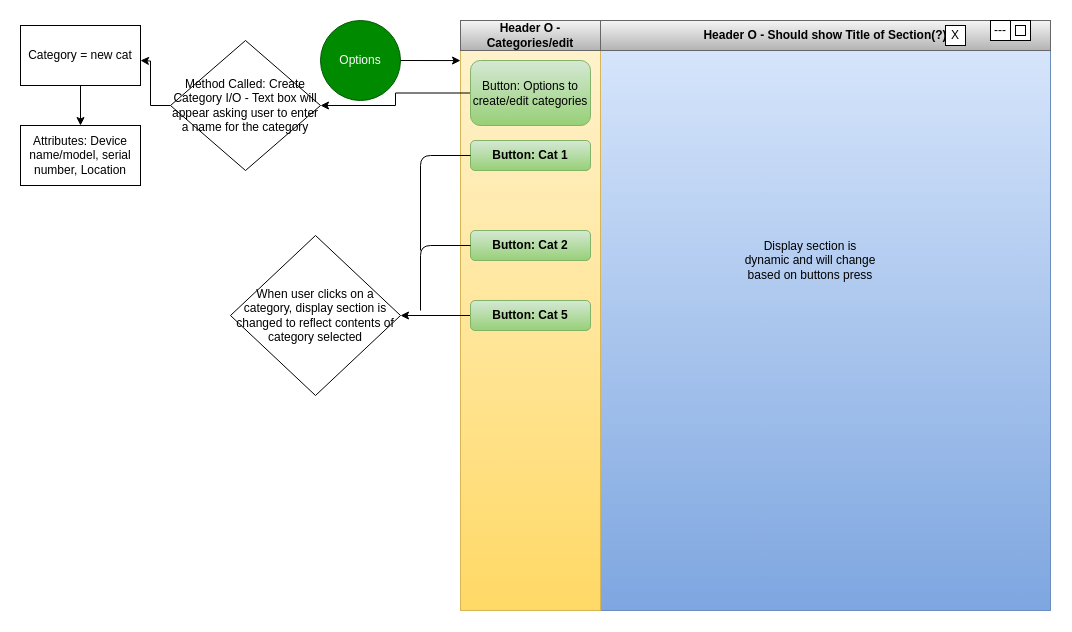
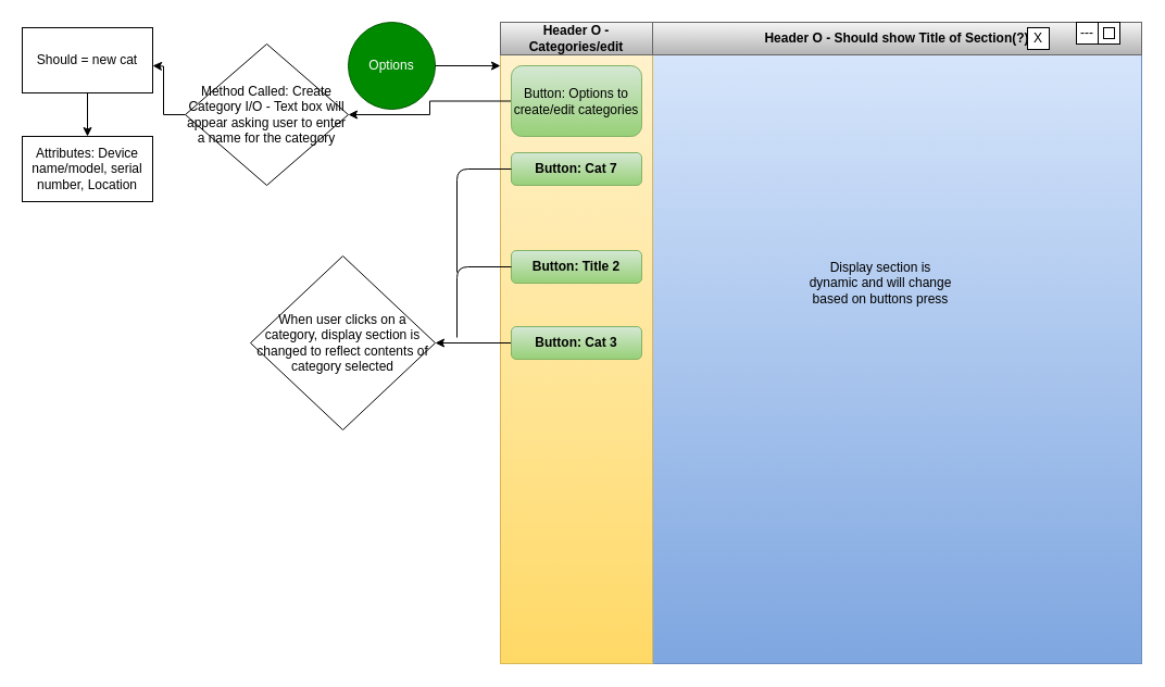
  <mxCell id="0" />
  <mxCell id="1" parent="0" />
  <mxCell id="2" value="Options" style="ellipse;whiteSpace=wrap;html=1;fillColor=#008a00;strokeColor=#005700;fontColor=#ffffff;" parent="1" vertex="1"><mxGeometry width="80" height="80" as="geometry" x="320" y="20" /></mxCell>
  <mxCell id="3" value="" style="endArrow=classic;html=1;exitX=1;exitY=0.5;exitDx=0;exitDy=0;entryX=0;entryY=0.018;entryDx=0;entryDy=0;entryPerimeter=0;" parent="1" source="2" target="10" edge="1"><mxGeometry width="50" height="50" relative="1" as="geometry"><mxPoint x="720" y="450" as="sourcePoint" /><mxPoint x="440" y="60" as="targetPoint" /></mxGeometry></mxCell>
  <mxCell id="4" value="" style="whiteSpace=wrap;html=1;aspect=fixed;gradientColor=#7ea6e0;fillColor=#dae8fc;strokeColor=#6c8ebf;" parent="1" vertex="1"><mxGeometry x="460" width="590" height="590" as="geometry" y="20" /></mxCell>
  <mxCell id="5" value="&lt;b&gt;&lt;font color=&quot;#000000&quot;&gt;Header O - Should show Title of Section(?)&lt;/font&gt;&lt;/b&gt;" style="rounded=0;whiteSpace=wrap;html=1;gradientColor=#b3b3b3;fillColor=#f5f5f5;strokeColor=#666666;" parent="1" vertex="1"><mxGeometry x="600" width="450" height="30" as="geometry" y="20" /></mxCell>
  <mxCell id="6" value="---" style="rounded=0;whiteSpace=wrap;html=1;" parent="1" vertex="1"><mxGeometry x="990" width="20" height="20" as="geometry" y="20" /></mxCell>
  <mxCell id="7" value="X" style="rounded=0;whiteSpace=wrap;html=1;" parent="1" vertex="1"><mxGeometry x="945" y="25" width="20" height="20" as="geometry" /></mxCell>
  <mxCell id="8" value="" style="rounded=0;whiteSpace=wrap;html=1;" parent="1" vertex="1"><mxGeometry x="1010" width="20" height="20" as="geometry" y="20" /></mxCell>
  <mxCell id="9" value="" style="rounded=0;whiteSpace=wrap;html=1;" parent="1" vertex="1"><mxGeometry x="1015" y="25" width="10" height="10" as="geometry" /></mxCell>
  <mxCell id="10" value="" style="rounded=0;whiteSpace=wrap;html=1;gradientColor=#ffd966;fillColor=#fff2cc;strokeColor=#d6b656;" parent="1" vertex="1"><mxGeometry x="460" y="50" width="140" height="560" as="geometry" /></mxCell>
  <mxCell id="11" value="&lt;font color=&quot;#000000&quot;&gt;&lt;b&gt;Header O - Categories/edit&lt;/b&gt;&lt;/font&gt;" style="rounded=0;whiteSpace=wrap;html=1;gradientColor=#b3b3b3;fillColor=#f5f5f5;strokeColor=#666666;" parent="1" vertex="1"><mxGeometry x="460" width="140" height="30" as="geometry" y="20" /></mxCell>
- <mxCell id="12" value="&lt;b&gt;&lt;font color=&quot;#000000&quot;&gt;Button: Cat 1&lt;/font&gt;&lt;/b&gt;" style="rounded=1;whiteSpace=wrap;html=1;gradientColor=#97d077;fillColor=#d5e8d4;strokeColor=#82b366;" parent="1" vertex="1"><mxGeometry x="470" y="140" width="120" height="30" as="geometry" /></mxCell>
- <mxCell id="13" value="&lt;b&gt;&lt;font color=&quot;#000000&quot;&gt;Button: Cat 2&lt;/font&gt;&lt;/b&gt;" style="rounded=1;whiteSpace=wrap;html=1;gradientColor=#97d077;fillColor=#d5e8d4;strokeColor=#82b366;" parent="1" vertex="1"><mxGeometry x="470" y="230" width="120" height="30" as="geometry" /></mxCell>
+ <mxCell id="12" value="&lt;b&gt;&lt;font color=&quot;#000000&quot;&gt;Button: Cat 7&lt;/font&gt;&lt;/b&gt;" style="rounded=1;whiteSpace=wrap;html=1;gradientColor=#97d077;fillColor=#d5e8d4;strokeColor=#82b366;" parent="1" vertex="1"><mxGeometry x="470" y="140" width="120" height="30" as="geometry" /></mxCell>
+ <mxCell id="13" value="&lt;b&gt;&lt;font color=&quot;#000000&quot;&gt;Button: Title 2&lt;/font&gt;&lt;/b&gt;" style="rounded=1;whiteSpace=wrap;html=1;gradientColor=#97d077;fillColor=#d5e8d4;strokeColor=#82b366;" parent="1" vertex="1"><mxGeometry x="470" y="230" width="120" height="30" as="geometry" /></mxCell>
  <mxCell id="14" value="" style="edgeStyle=orthogonalEdgeStyle;rounded=0;orthogonalLoop=1;jettySize=auto;html=1;" parent="1" source="15" target="16" edge="1"><mxGeometry relative="1" as="geometry" /></mxCell>
- <mxCell id="15" value="&lt;font color=&quot;#000000&quot;&gt;&lt;b&gt;Button: Cat 5&lt;/b&gt;&lt;/font&gt;" style="rounded=1;whiteSpace=wrap;html=1;gradientColor=#97d077;fillColor=#d5e8d4;strokeColor=#82b366;" parent="1" vertex="1"><mxGeometry x="470" y="300" width="120" height="30" as="geometry" /></mxCell>
+ <mxCell id="15" value="&lt;font color=&quot;#000000&quot;&gt;&lt;b&gt;Button: Cat 3&lt;/b&gt;&lt;/font&gt;" style="rounded=1;whiteSpace=wrap;html=1;gradientColor=#97d077;fillColor=#d5e8d4;strokeColor=#82b366;" parent="1" vertex="1"><mxGeometry x="470" y="300" width="120" height="30" as="geometry" /></mxCell>
  <mxCell id="16" value="When user clicks on a category, display section is changed to reflect contents of category selected" style="rhombus;whiteSpace=wrap;html=1;" parent="1" vertex="1"><mxGeometry x="230" y="235" width="170" height="160" as="geometry" /></mxCell>
  <mxCell id="17" value="&lt;font color=&quot;#000000&quot;&gt;Display section is dynamic and will change based on buttons press&lt;/font&gt;" style="text;html=1;strokeColor=none;fillColor=none;align=center;verticalAlign=middle;whiteSpace=wrap;rounded=0;" parent="1" vertex="1"><mxGeometry x="740" y="230" width="140" height="60" as="geometry" /></mxCell>
  <mxCell id="18" value="" style="endArrow=none;html=1;entryX=0;entryY=0.5;entryDx=0;entryDy=0;" parent="1" target="12" edge="1"><mxGeometry width="50" height="50" relative="1" as="geometry"><mxPoint x="420" y="250" as="sourcePoint" /><mxPoint x="400" y="170" as="targetPoint" /><Array as="points"><mxPoint x="420" y="155" /></Array></mxGeometry></mxCell>
  <mxCell id="19" value="" style="endArrow=none;html=1;exitX=0;exitY=0.5;exitDx=0;exitDy=0;" parent="1" source="13" edge="1"><mxGeometry width="50" height="50" relative="1" as="geometry"><mxPoint x="720" y="230" as="sourcePoint" /><mxPoint x="420" y="310" as="targetPoint" /><Array as="points"><mxPoint x="420" y="245" /></Array></mxGeometry></mxCell>
  <mxCell id="20" value="" style="edgeStyle=orthogonalEdgeStyle;rounded=0;orthogonalLoop=1;jettySize=auto;html=1;" edge="1" parent="1" source="21" target="23"><mxGeometry relative="1" as="geometry" /></mxCell>
  <mxCell id="21" value="&lt;font color=&quot;#000000&quot;&gt;Button: Options to create/edit categories&lt;/font&gt;" style="rounded=1;whiteSpace=wrap;html=1;gradientColor=#97d077;fillColor=#d5e8d4;strokeColor=#82b366;" parent="1" vertex="1"><mxGeometry x="470" y="60" width="120" height="65" as="geometry" /></mxCell>
  <mxCell id="22" value="" style="edgeStyle=orthogonalEdgeStyle;rounded=0;orthogonalLoop=1;jettySize=auto;html=1;" edge="1" parent="1" source="23"><mxGeometry relative="1" as="geometry"><mxPoint x="140" y="60" as="targetPoint" /></mxGeometry></mxCell>
  <mxCell id="23" value="Method Called: Create Category I/O - Text box will appear asking user to enter a name for the category" style="rhombus;whiteSpace=wrap;html=1;" vertex="1" parent="1"><mxGeometry x="170" y="40" width="150" height="130" as="geometry" /></mxCell>
  <mxCell id="24" value="" style="edgeStyle=orthogonalEdgeStyle;rounded=0;orthogonalLoop=1;jettySize=auto;html=1;" edge="1" parent="1" source="25" target="26"><mxGeometry relative="1" as="geometry" /></mxCell>
- <mxCell id="25" value="Category = new cat" style="rounded=0;whiteSpace=wrap;html=1;" vertex="1" parent="1"><mxGeometry x="20" y="25" width="120" height="60" as="geometry" /></mxCell>
+ <mxCell id="25" value="Should = new cat" style="rounded=0;whiteSpace=wrap;html=1;" vertex="1" parent="1"><mxGeometry x="20" y="25" width="120" height="60" as="geometry" /></mxCell>
  <mxCell id="26" value="Attributes: Device name/model, serial number, Location" style="whiteSpace=wrap;html=1;rounded=0;" vertex="1" parent="1"><mxGeometry x="20" y="125" width="120" height="60" as="geometry" /></mxCell>
